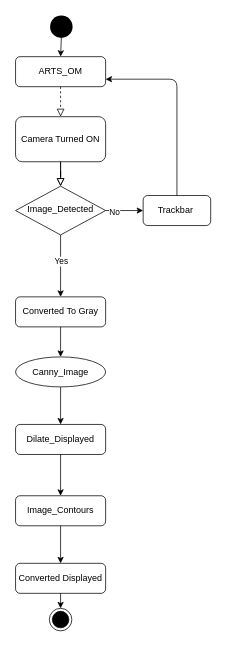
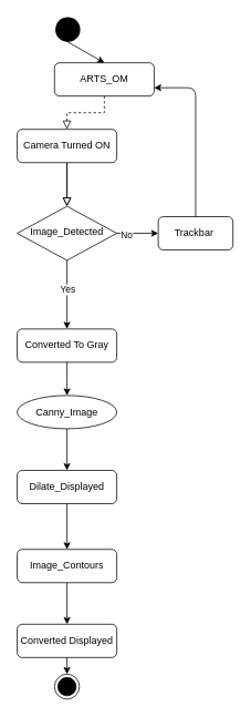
  <mxCell id="0" />
  <mxCell id="1" parent="0" />
  <mxCell id="2" value="" style="rounded=0;html=1;jettySize=auto;orthogonalLoop=1;fontSize=11;endArrow=block;endFill=0;endSize=8;strokeWidth=1;shadow=0;labelBackgroundColor=none;edgeStyle=orthogonalEdgeStyle;" parent="1" source="5" target="16" edge="1"><mxGeometry relative="1" as="geometry" /></mxCell>
- <mxCell id="3" value="ARTS_OM" style="rounded=1;whiteSpace=wrap;html=1;fontSize=12;glass=0;strokeWidth=1;shadow=0;" parent="1" vertex="1"><mxGeometry x="20" y="75" width="120" height="40" as="geometry" /></mxCell>
+ <mxCell id="3" value="ARTS_OM" style="rounded=1;whiteSpace=wrap;html=1;fontSize=12;glass=0;strokeWidth=1;shadow=0;" parent="1" vertex="1"><mxGeometry x="65" y="75" width="120" height="40" as="geometry" /></mxCell>
  <mxCell id="4" value="Image_Contours" style="rounded=1;whiteSpace=wrap;html=1;fontSize=12;glass=0;strokeWidth=1;shadow=0;" parent="1" vertex="1"><mxGeometry x="20" y="660" width="120" height="40" as="geometry" /></mxCell>
- <mxCell id="5" value="Camera Turned ON" style="rounded=1;whiteSpace=wrap;html=1;fontSize=12;glass=0;strokeWidth=1;shadow=0;" parent="1" vertex="1"><mxGeometry x="20" y="155" width="120" height="60" as="geometry" /></mxCell>
+ <mxCell id="5" value="Camera Turned ON" style="rounded=1;whiteSpace=wrap;html=1;fontSize=12;glass=0;strokeWidth=1;shadow=0;" parent="1" vertex="1"><mxGeometry x="20" y="155" width="120" height="40" as="geometry" /></mxCell>
  <mxCell id="6" value="" style="rounded=0;html=1;jettySize=auto;orthogonalLoop=1;fontSize=11;endArrow=block;endFill=0;endSize=8;strokeWidth=1;shadow=0;labelBackgroundColor=none;edgeStyle=orthogonalEdgeStyle;dashed=1;" edge="1" parent="1" source="3" target="5"><mxGeometry relative="1" as="geometry"><mxPoint x="80" y="135" as="sourcePoint" /><mxPoint x="80" y="205" as="targetPoint" /></mxGeometry></mxCell>
  <mxCell id="7" value="" style="edgeStyle=orthogonalEdgeStyle;rounded=0;orthogonalLoop=1;jettySize=auto;html=1;startArrow=classic;startFill=1;endArrow=none;endFill=0;entryX=0.5;entryY=1;entryDx=0;entryDy=0;" edge="1" parent="1" source="9" target="16"><mxGeometry relative="1" as="geometry"><mxPoint x="80" y="355" as="targetPoint" /><Array as="points"><mxPoint x="80" y="345" /><mxPoint x="80" y="345" /></Array></mxGeometry></mxCell>
  <mxCell id="8" value="Yes" style="edgeLabel;html=1;align=center;verticalAlign=middle;resizable=0;points=[];" vertex="1" connectable="0" parent="7"><mxGeometry x="0.155" relative="1" as="geometry"><mxPoint as="offset" /></mxGeometry></mxCell>
  <mxCell id="9" value="Converted To Gray" style="rounded=1;whiteSpace=wrap;html=1;fontSize=12;glass=0;strokeWidth=1;shadow=0;" vertex="1" parent="1"><mxGeometry x="20" y="395" width="120" height="40" as="geometry" /></mxCell>
  <mxCell id="10" value="Trackbar&amp;nbsp;" style="rounded=1;whiteSpace=wrap;html=1;fontSize=12;glass=0;strokeWidth=1;shadow=0;" vertex="1" parent="1"><mxGeometry x="190" y="260" width="90" height="40" as="geometry" /></mxCell>
  <mxCell id="11" value="Canny_Image" style="ellipse;whiteSpace=wrap;html=1;fontSize=12;glass=0;strokeWidth=1;shadow=0;" vertex="1" parent="1"><mxGeometry x="20" y="475" width="120" height="40" as="geometry" /></mxCell>
  <mxCell id="12" value="Dilate_Displayed" style="rounded=1;whiteSpace=wrap;html=1;fontSize=12;glass=0;strokeWidth=1;shadow=0;" vertex="1" parent="1"><mxGeometry x="20" y="565" width="120" height="40" as="geometry" /></mxCell>
  <mxCell id="13" value="" style="edgeStyle=orthogonalEdgeStyle;rounded=0;orthogonalLoop=1;jettySize=auto;html=1;startArrow=classic;startFill=1;endArrow=none;endFill=0;exitX=0.5;exitY=0;exitDx=0;exitDy=0;" edge="1" parent="1" source="11"><mxGeometry relative="1" as="geometry"><mxPoint x="80" y="424" as="sourcePoint" /><mxPoint x="80" y="435" as="targetPoint" /></mxGeometry></mxCell>
  <mxCell id="14" value="" style="edgeStyle=orthogonalEdgeStyle;rounded=0;orthogonalLoop=1;jettySize=auto;html=1;startArrow=classic;startFill=1;endArrow=none;endFill=0;exitX=0.5;exitY=0;exitDx=0;exitDy=0;entryX=0.5;entryY=1;entryDx=0;entryDy=0;" edge="1" parent="1" source="12" target="11"><mxGeometry relative="1" as="geometry"><mxPoint x="79" y="494" as="sourcePoint" /><mxPoint x="79" y="464" as="targetPoint" /></mxGeometry></mxCell>
  <mxCell id="15" value="" style="edgeStyle=orthogonalEdgeStyle;rounded=0;orthogonalLoop=1;jettySize=auto;html=1;startArrow=classic;startFill=1;endArrow=none;endFill=0;exitX=0.5;exitY=0;exitDx=0;exitDy=0;entryX=0.5;entryY=1;entryDx=0;entryDy=0;" edge="1" parent="1" source="4" target="12"><mxGeometry relative="1" as="geometry"><mxPoint x="81" y="575" as="sourcePoint" /><mxPoint x="81" y="575" as="targetPoint" /></mxGeometry></mxCell>
  <mxCell id="16" value="Image_Detected" style="rhombus;whiteSpace=wrap;html=1;shadow=0;fontFamily=Helvetica;fontSize=12;align=center;strokeWidth=1;spacing=6;spacingTop=-4;" parent="1" vertex="1"><mxGeometry x="20" y="247.5" width="120" height="65" as="geometry" /></mxCell>
  <mxCell id="17" value="" style="rounded=0;html=1;jettySize=auto;orthogonalLoop=1;fontSize=11;endArrow=block;endFill=0;endSize=8;strokeWidth=1;shadow=0;labelBackgroundColor=none;edgeStyle=orthogonalEdgeStyle;exitX=0.5;exitY=1;exitDx=0;exitDy=0;entryX=0.5;entryY=0;entryDx=0;entryDy=0;" edge="1" parent="1" source="5" target="16"><mxGeometry relative="1" as="geometry"><mxPoint x="80" y="195" as="sourcePoint" /><mxPoint x="80" y="275" as="targetPoint" /></mxGeometry></mxCell>
  <mxCell id="18" value="" style="endArrow=classic;html=1;entryX=1;entryY=0.75;entryDx=0;entryDy=0;exitX=0.5;exitY=0;exitDx=0;exitDy=0;" edge="1" parent="1" source="10" target="3"><mxGeometry width="50" height="50" relative="1" as="geometry"><mxPoint x="210" y="295" as="sourcePoint" /><mxPoint x="260" y="245" as="targetPoint" /><Array as="points"><mxPoint x="235" y="105" /></Array></mxGeometry></mxCell>
  <mxCell id="19" value="" style="endArrow=classic;html=1;exitX=1;exitY=0.5;exitDx=0;exitDy=0;entryX=0;entryY=0.5;entryDx=0;entryDy=0;" edge="1" parent="1" source="16" target="10"><mxGeometry width="50" height="50" relative="1" as="geometry"><mxPoint x="210" y="365" as="sourcePoint" /><mxPoint x="190" y="268" as="targetPoint" /><Array as="points" /></mxGeometry></mxCell>
  <mxCell id="20" value="No" style="edgeLabel;html=1;align=center;verticalAlign=middle;resizable=0;points=[];" vertex="1" connectable="0" parent="19"><mxGeometry x="-0.546" y="-1" relative="1" as="geometry"><mxPoint as="offset" /></mxGeometry></mxCell>
  <mxCell id="21" value="Converted Displayed" style="rounded=1;whiteSpace=wrap;html=1;fontSize=12;glass=0;strokeWidth=1;shadow=0;" vertex="1" parent="1"><mxGeometry x="20" y="750" width="120" height="40" as="geometry" /></mxCell>
  <mxCell id="22" value="" style="endArrow=classic;html=1;entryX=0.5;entryY=0;entryDx=0;entryDy=0;exitX=0.5;exitY=1;exitDx=0;exitDy=0;" edge="1" parent="1" source="4" target="21"><mxGeometry width="50" height="50" relative="1" as="geometry"><mxPoint x="6" y="720" as="sourcePoint" /><mxPoint x="56" y="670" as="targetPoint" /></mxGeometry></mxCell>
  <mxCell id="23" value="" style="ellipse;html=1;shape=endState;fillColor=#000000;strokeColor=#000000;" vertex="1" parent="1"><mxGeometry x="65" y="810" width="30" height="30" as="geometry" /></mxCell>
  <mxCell id="24" value="" style="ellipse;fillColor=#000000;strokeColor=none;" vertex="1" parent="1"><mxGeometry x="66" y="20" width="30" height="30" as="geometry" /></mxCell>
  <mxCell id="25" value="" style="endArrow=classic;html=1;entryX=0.5;entryY=0;entryDx=0;entryDy=0;exitX=0.5;exitY=1;exitDx=0;exitDy=0;" edge="1" parent="1" source="24" target="3"><mxGeometry width="50" height="50" relative="1" as="geometry"><mxPoint x="16" y="210" as="sourcePoint" /><mxPoint x="66" y="160" as="targetPoint" /></mxGeometry></mxCell>
  <mxCell id="26" value="" style="endArrow=classic;html=1;entryX=0.5;entryY=0;entryDx=0;entryDy=0;exitX=0.5;exitY=1;exitDx=0;exitDy=0;" edge="1" parent="1" source="21" target="23"><mxGeometry width="50" height="50" relative="1" as="geometry"><mxPoint x="16" y="910" as="sourcePoint" /><mxPoint x="66" y="860" as="targetPoint" /></mxGeometry></mxCell>
